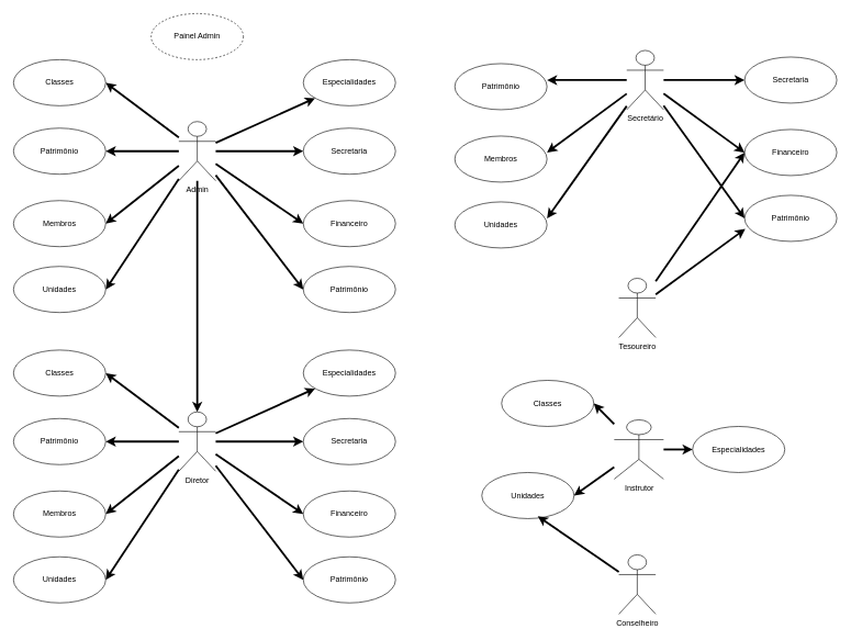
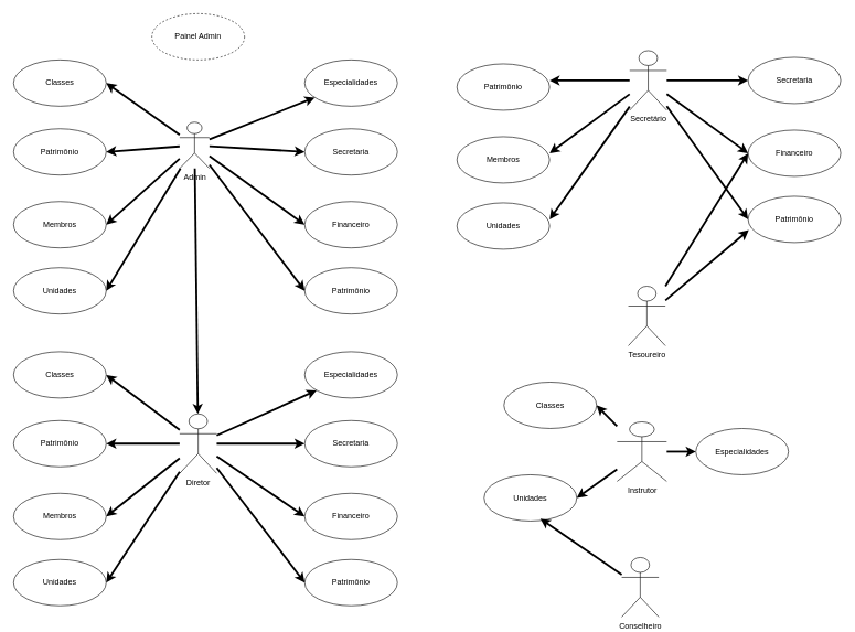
  <mxCell id="0" />
  <mxCell id="1" parent="0" />
  <mxCell id="2" value="Painel Admin" style="ellipse;whiteSpace=wrap;html=1;dashed=1;" vertex="1" parent="1"><mxGeometry x="229" y="20" width="140" height="70" as="geometry" /></mxCell>
  <mxCell id="3" value="Membros" style="ellipse;whiteSpace=wrap;html=1;" vertex="1" parent="1"><mxGeometry x="20" y="304" width="140" height="70" as="geometry" /></mxCell>
  <mxCell id="4" value="Unidades" style="ellipse;whiteSpace=wrap;html=1;" vertex="1" parent="1"><mxGeometry x="20" y="404" width="140" height="70" as="geometry" /></mxCell>
  <mxCell id="5" value="Classes" style="ellipse;whiteSpace=wrap;html=1;" vertex="1" parent="1"><mxGeometry x="20" y="90" width="140" height="70" as="geometry" /></mxCell>
  <mxCell id="6" value="Especialidades" style="ellipse;whiteSpace=wrap;html=1;" vertex="1" parent="1"><mxGeometry x="460" y="90" width="140" height="70" as="geometry" /></mxCell>
  <mxCell id="7" value="Secretaria" style="ellipse;whiteSpace=wrap;html=1;" vertex="1" parent="1"><mxGeometry x="460" y="194" width="140" height="70" as="geometry" /></mxCell>
  <mxCell id="8" value="Financeiro" style="ellipse;whiteSpace=wrap;html=1;" vertex="1" parent="1"><mxGeometry x="460" y="304" width="140" height="70" as="geometry" /></mxCell>
  <mxCell id="9" value="Patrimônio" style="ellipse;whiteSpace=wrap;html=1;" vertex="1" parent="1"><mxGeometry x="20" y="194" width="140" height="70" as="geometry" /></mxCell>
  <mxCell id="10" value="Patrimônio" style="ellipse;whiteSpace=wrap;html=1;" vertex="1" parent="1"><mxGeometry x="460" y="404" width="140" height="70" as="geometry" /></mxCell>
  <mxCell id="11" style="rounded=0;orthogonalLoop=1;jettySize=auto;html=1;strokeWidth=3;" edge="1" parent="1" source="20" target="37"><mxGeometry relative="1" as="geometry" /></mxCell>
  <mxCell id="12" style="rounded=0;orthogonalLoop=1;jettySize=auto;html=1;entryX=1;entryY=0.5;entryDx=0;entryDy=0;strokeWidth=3;" edge="1" parent="1" source="20" target="5"><mxGeometry relative="1" as="geometry" /></mxCell>
  <mxCell id="13" style="rounded=0;orthogonalLoop=1;jettySize=auto;html=1;entryX=1;entryY=0.5;entryDx=0;entryDy=0;strokeWidth=3;" edge="1" parent="1" source="20" target="9"><mxGeometry relative="1" as="geometry" /></mxCell>
  <mxCell id="14" style="rounded=0;orthogonalLoop=1;jettySize=auto;html=1;entryX=1;entryY=0.5;entryDx=0;entryDy=0;strokeWidth=3;" edge="1" parent="1" source="20" target="3"><mxGeometry relative="1" as="geometry" /></mxCell>
  <mxCell id="15" style="rounded=0;orthogonalLoop=1;jettySize=auto;html=1;entryX=1;entryY=0.5;entryDx=0;entryDy=0;strokeWidth=3;" edge="1" parent="1" source="20" target="4"><mxGeometry relative="1" as="geometry" /></mxCell>
  <mxCell id="16" style="rounded=0;orthogonalLoop=1;jettySize=auto;html=1;strokeWidth=3;" edge="1" parent="1" source="20" target="6"><mxGeometry relative="1" as="geometry" /></mxCell>
  <mxCell id="17" style="rounded=0;orthogonalLoop=1;jettySize=auto;html=1;entryX=0;entryY=0.5;entryDx=0;entryDy=0;strokeWidth=3;" edge="1" parent="1" source="20" target="7"><mxGeometry relative="1" as="geometry" /></mxCell>
  <mxCell id="18" style="rounded=0;orthogonalLoop=1;jettySize=auto;html=1;entryX=0;entryY=0.5;entryDx=0;entryDy=0;strokeWidth=3;" edge="1" parent="1" source="20" target="8"><mxGeometry relative="1" as="geometry" /></mxCell>
  <mxCell id="19" style="rounded=0;orthogonalLoop=1;jettySize=auto;html=1;entryX=0;entryY=0.5;entryDx=0;entryDy=0;strokeWidth=3;" edge="1" parent="1" source="20" target="10"><mxGeometry relative="1" as="geometry" /></mxCell>
- <mxCell id="20" value="Admin" style="shape=umlActor;verticalLabelPosition=bottom;verticalAlign=top;html=1;" vertex="1" parent="1"><mxGeometry x="271" y="184" width="56" height="90" as="geometry" /></mxCell>
+ <mxCell id="20" value="Admin" style="shape=umlActor;verticalLabelPosition=bottom;verticalAlign=top;html=1;" vertex="1" parent="1"><mxGeometry x="271" y="184" width="45" height="70" as="geometry" /></mxCell>
  <mxCell id="21" value="Membros" style="ellipse;whiteSpace=wrap;html=1;" vertex="1" parent="1"><mxGeometry x="20" y="745" width="140" height="70" as="geometry" /></mxCell>
  <mxCell id="22" value="Unidades" style="ellipse;whiteSpace=wrap;html=1;" vertex="1" parent="1"><mxGeometry x="20" y="845" width="140" height="70" as="geometry" /></mxCell>
  <mxCell id="23" value="Classes" style="ellipse;whiteSpace=wrap;html=1;" vertex="1" parent="1"><mxGeometry x="20" y="531" width="140" height="70" as="geometry" /></mxCell>
  <mxCell id="24" value="Especialidades" style="ellipse;whiteSpace=wrap;html=1;" vertex="1" parent="1"><mxGeometry x="460" y="531" width="140" height="70" as="geometry" /></mxCell>
  <mxCell id="25" value="Secretaria" style="ellipse;whiteSpace=wrap;html=1;" vertex="1" parent="1"><mxGeometry x="460" y="635" width="140" height="70" as="geometry" /></mxCell>
  <mxCell id="26" value="Financeiro" style="ellipse;whiteSpace=wrap;html=1;" vertex="1" parent="1"><mxGeometry x="460" y="745" width="140" height="70" as="geometry" /></mxCell>
  <mxCell id="27" value="Patrimônio" style="ellipse;whiteSpace=wrap;html=1;" vertex="1" parent="1"><mxGeometry x="20" y="635" width="140" height="70" as="geometry" /></mxCell>
  <mxCell id="28" value="Patrimônio" style="ellipse;whiteSpace=wrap;html=1;" vertex="1" parent="1"><mxGeometry x="460" y="845" width="140" height="70" as="geometry" /></mxCell>
  <mxCell id="29" style="rounded=0;orthogonalLoop=1;jettySize=auto;html=1;entryX=1;entryY=0.5;entryDx=0;entryDy=0;strokeWidth=3;" edge="1" parent="1" source="37" target="23"><mxGeometry relative="1" as="geometry" /></mxCell>
  <mxCell id="30" style="rounded=0;orthogonalLoop=1;jettySize=auto;html=1;entryX=1;entryY=0.5;entryDx=0;entryDy=0;strokeWidth=3;" edge="1" parent="1" source="37" target="27"><mxGeometry relative="1" as="geometry" /></mxCell>
  <mxCell id="31" style="rounded=0;orthogonalLoop=1;jettySize=auto;html=1;entryX=1;entryY=0.5;entryDx=0;entryDy=0;strokeWidth=3;" edge="1" parent="1" source="37" target="21"><mxGeometry relative="1" as="geometry" /></mxCell>
  <mxCell id="32" style="rounded=0;orthogonalLoop=1;jettySize=auto;html=1;entryX=1;entryY=0.5;entryDx=0;entryDy=0;strokeWidth=3;" edge="1" parent="1" source="37" target="22"><mxGeometry relative="1" as="geometry" /></mxCell>
  <mxCell id="33" style="rounded=0;orthogonalLoop=1;jettySize=auto;html=1;strokeWidth=3;" edge="1" parent="1" source="37" target="24"><mxGeometry relative="1" as="geometry" /></mxCell>
  <mxCell id="34" style="rounded=0;orthogonalLoop=1;jettySize=auto;html=1;entryX=0;entryY=0.5;entryDx=0;entryDy=0;strokeWidth=3;" edge="1" parent="1" source="37" target="25"><mxGeometry relative="1" as="geometry" /></mxCell>
  <mxCell id="35" style="rounded=0;orthogonalLoop=1;jettySize=auto;html=1;entryX=0;entryY=0.5;entryDx=0;entryDy=0;strokeWidth=3;" edge="1" parent="1" source="37" target="26"><mxGeometry relative="1" as="geometry" /></mxCell>
  <mxCell id="36" style="rounded=0;orthogonalLoop=1;jettySize=auto;html=1;entryX=0;entryY=0.5;entryDx=0;entryDy=0;strokeWidth=3;" edge="1" parent="1" source="37" target="28"><mxGeometry relative="1" as="geometry" /></mxCell>
  <mxCell id="37" value="Diretor" style="shape=umlActor;verticalLabelPosition=bottom;verticalAlign=top;html=1;" vertex="1" parent="1"><mxGeometry x="271" y="625" width="56" height="90" as="geometry" /></mxCell>
  <mxCell id="38" value="Membros" style="ellipse;whiteSpace=wrap;html=1;" vertex="1" parent="1"><mxGeometry x="690" y="206" width="140" height="70" as="geometry" /></mxCell>
  <mxCell id="39" value="Unidades" style="ellipse;whiteSpace=wrap;html=1;" vertex="1" parent="1"><mxGeometry x="690" y="306" width="140" height="70" as="geometry" /></mxCell>
  <mxCell id="40" value="Secretaria" style="ellipse;whiteSpace=wrap;html=1;" vertex="1" parent="1"><mxGeometry x="1130" y="86" width="140" height="70" as="geometry" /></mxCell>
  <mxCell id="41" value="Financeiro" style="ellipse;whiteSpace=wrap;html=1;" vertex="1" parent="1"><mxGeometry x="1130" y="196" width="140" height="70" as="geometry" /></mxCell>
  <mxCell id="42" value="Patrimônio" style="ellipse;whiteSpace=wrap;html=1;" vertex="1" parent="1"><mxGeometry x="690" y="96" width="140" height="70" as="geometry" /></mxCell>
  <mxCell id="43" value="Patrimônio" style="ellipse;whiteSpace=wrap;html=1;" vertex="1" parent="1"><mxGeometry x="1130" y="296" width="140" height="70" as="geometry" /></mxCell>
  <mxCell id="44" style="rounded=0;orthogonalLoop=1;jettySize=auto;html=1;entryX=1;entryY=0.5;entryDx=0;entryDy=0;strokeWidth=3;" edge="1" parent="1" source="50"><mxGeometry relative="1" as="geometry"><mxPoint x="830" y="121" as="targetPoint" /></mxGeometry></mxCell>
  <mxCell id="45" style="rounded=0;orthogonalLoop=1;jettySize=auto;html=1;entryX=1;entryY=0.5;entryDx=0;entryDy=0;strokeWidth=3;" edge="1" parent="1" source="50"><mxGeometry relative="1" as="geometry"><mxPoint x="830" y="231" as="targetPoint" /></mxGeometry></mxCell>
  <mxCell id="46" style="rounded=0;orthogonalLoop=1;jettySize=auto;html=1;entryX=1;entryY=0.5;entryDx=0;entryDy=0;strokeWidth=3;" edge="1" parent="1" source="50"><mxGeometry relative="1" as="geometry"><mxPoint x="830" y="331" as="targetPoint" /></mxGeometry></mxCell>
  <mxCell id="47" style="rounded=0;orthogonalLoop=1;jettySize=auto;html=1;entryX=0;entryY=0.5;entryDx=0;entryDy=0;strokeWidth=3;" edge="1" parent="1" source="50" target="40"><mxGeometry relative="1" as="geometry" /></mxCell>
  <mxCell id="48" style="rounded=0;orthogonalLoop=1;jettySize=auto;html=1;entryX=0;entryY=0.5;entryDx=0;entryDy=0;strokeWidth=3;" edge="1" parent="1" source="50" target="41"><mxGeometry relative="1" as="geometry" /></mxCell>
  <mxCell id="49" style="rounded=0;orthogonalLoop=1;jettySize=auto;html=1;entryX=0;entryY=0.5;entryDx=0;entryDy=0;strokeWidth=3;" edge="1" parent="1" source="50" target="43"><mxGeometry relative="1" as="geometry" /></mxCell>
  <mxCell id="50" value="Secretário" style="shape=umlActor;verticalLabelPosition=bottom;verticalAlign=top;html=1;" vertex="1" parent="1"><mxGeometry x="951" y="76" width="56" height="90" as="geometry" /></mxCell>
  <mxCell id="51" style="rounded=0;orthogonalLoop=1;jettySize=auto;html=1;entryX=0;entryY=0.5;entryDx=0;entryDy=0;strokeWidth=3;" edge="1" parent="1" source="52" target="41"><mxGeometry relative="1" as="geometry" /></mxCell>
- <mxCell id="52" value="Tesoureiro" style="shape=umlActor;verticalLabelPosition=bottom;verticalAlign=top;html=1;" vertex="1" parent="1"><mxGeometry x="939" y="422" width="56" height="90" as="geometry" /></mxCell>
+ <mxCell id="52" value="Tesoureiro" style="shape=umlActor;verticalLabelPosition=bottom;verticalAlign=top;html=1;" vertex="1" parent="1"><mxGeometry x="949" y="432" width="56" height="90" as="geometry" /></mxCell>
  <mxCell id="53" value="Unidades" style="ellipse;whiteSpace=wrap;html=1;" vertex="1" parent="1"><mxGeometry x="731" y="717" width="140" height="70" as="geometry" /></mxCell>
  <mxCell id="54" value="Classes" style="ellipse;whiteSpace=wrap;html=1;" vertex="1" parent="1"><mxGeometry x="761" y="577" width="140" height="70" as="geometry" /></mxCell>
  <mxCell id="55" value="Especialidades" style="ellipse;whiteSpace=wrap;html=1;" vertex="1" parent="1"><mxGeometry x="1051" y="647" width="140" height="70" as="geometry" /></mxCell>
  <mxCell id="56" style="rounded=0;orthogonalLoop=1;jettySize=auto;html=1;entryX=1;entryY=0.5;entryDx=0;entryDy=0;strokeWidth=3;" edge="1" parent="1" source="59" target="54"><mxGeometry relative="1" as="geometry" /></mxCell>
  <mxCell id="57" style="rounded=0;orthogonalLoop=1;jettySize=auto;html=1;entryX=1;entryY=0.5;entryDx=0;entryDy=0;strokeWidth=3;" edge="1" parent="1" source="59" target="53"><mxGeometry relative="1" as="geometry" /></mxCell>
  <mxCell id="58" style="rounded=0;orthogonalLoop=1;jettySize=auto;html=1;strokeWidth=3;" edge="1" parent="1" source="59" target="55"><mxGeometry relative="1" as="geometry" /></mxCell>
  <mxCell id="59" value="Instrutor" style="shape=umlActor;verticalLabelPosition=bottom;verticalAlign=top;html=1;" vertex="1" parent="1"><mxGeometry x="932" y="637" width="75" height="90" as="geometry" /></mxCell>
  <mxCell id="60" value="Conselheiro" style="shape=umlActor;verticalLabelPosition=bottom;verticalAlign=top;html=1;" vertex="1" parent="1"><mxGeometry x="939" y="842" width="56" height="90" as="geometry" /></mxCell>
  <mxCell id="61" style="rounded=0;orthogonalLoop=1;jettySize=auto;html=1;entryX=0.607;entryY=0.948;entryDx=0;entryDy=0;entryPerimeter=0;strokeWidth=3;" edge="1" parent="1" source="60" target="53"><mxGeometry relative="1" as="geometry" /></mxCell>
  <mxCell id="62" style="rounded=0;orthogonalLoop=1;jettySize=auto;html=1;entryX=0.007;entryY=0.729;entryDx=0;entryDy=0;entryPerimeter=0;strokeWidth=3;" edge="1" parent="1" source="52" target="43"><mxGeometry relative="1" as="geometry" /></mxCell>
